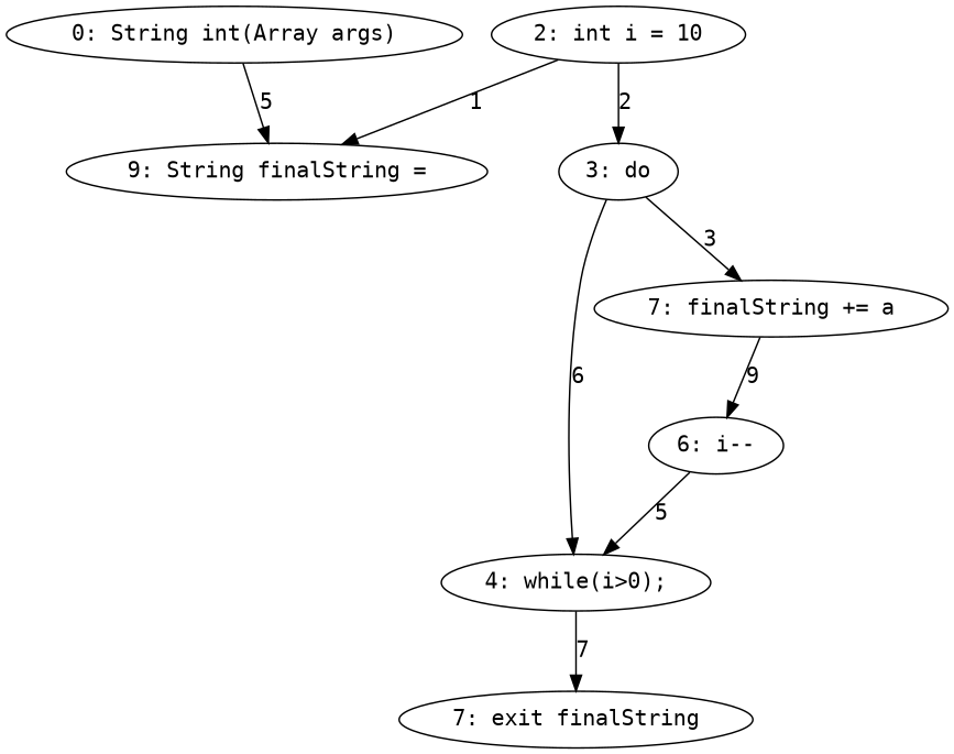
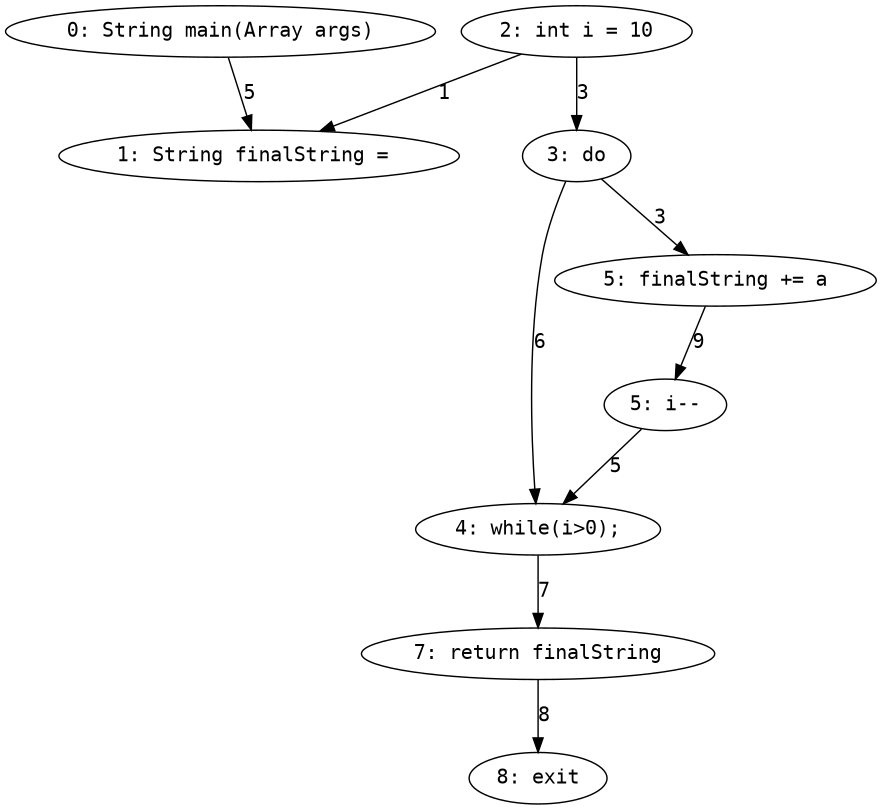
  digraph {
    fontname="DejaVu Sans Mono"
    node [fontname="DejaVu Sans Mono"]
    edge [fontname="DejaVu Sans Mono"]
-   n1 [label="0: String int(Array args)"]
-   n2 [label="9: String finalString ="]
+   n1 [label="0: String main(Array args)"]
+   n2 [label="1: String finalString = "]
    n3 [label="2: int i = 10"]
    n4 [label="3: do"]
    n5 [label="4: while(i>0);"]
-   n6 [label="7: finalString += a"]
-   n7 [label="7: exit finalString"]
-   n9 [label="6: i--"]
+   n6 [label="5: finalString += a"]
+   n7 [label="7: return finalString"]
+   n8 [label="8: exit"]
+   n9 [label="5: i--"]
    n1 -> n2 [label=5]
    n3 -> n2 [label=1]
-   n3 -> n4 [label=2]
+   n3 -> n4 [label=3]
    n4 -> n5 [label=6]
    n4 -> n6 [label=3]
    n5 -> n7 [label=7]
    n6 -> n9 [label=9]
+   n7 -> n8 [label=8]
    n9 -> n5 [label=5]
  }
